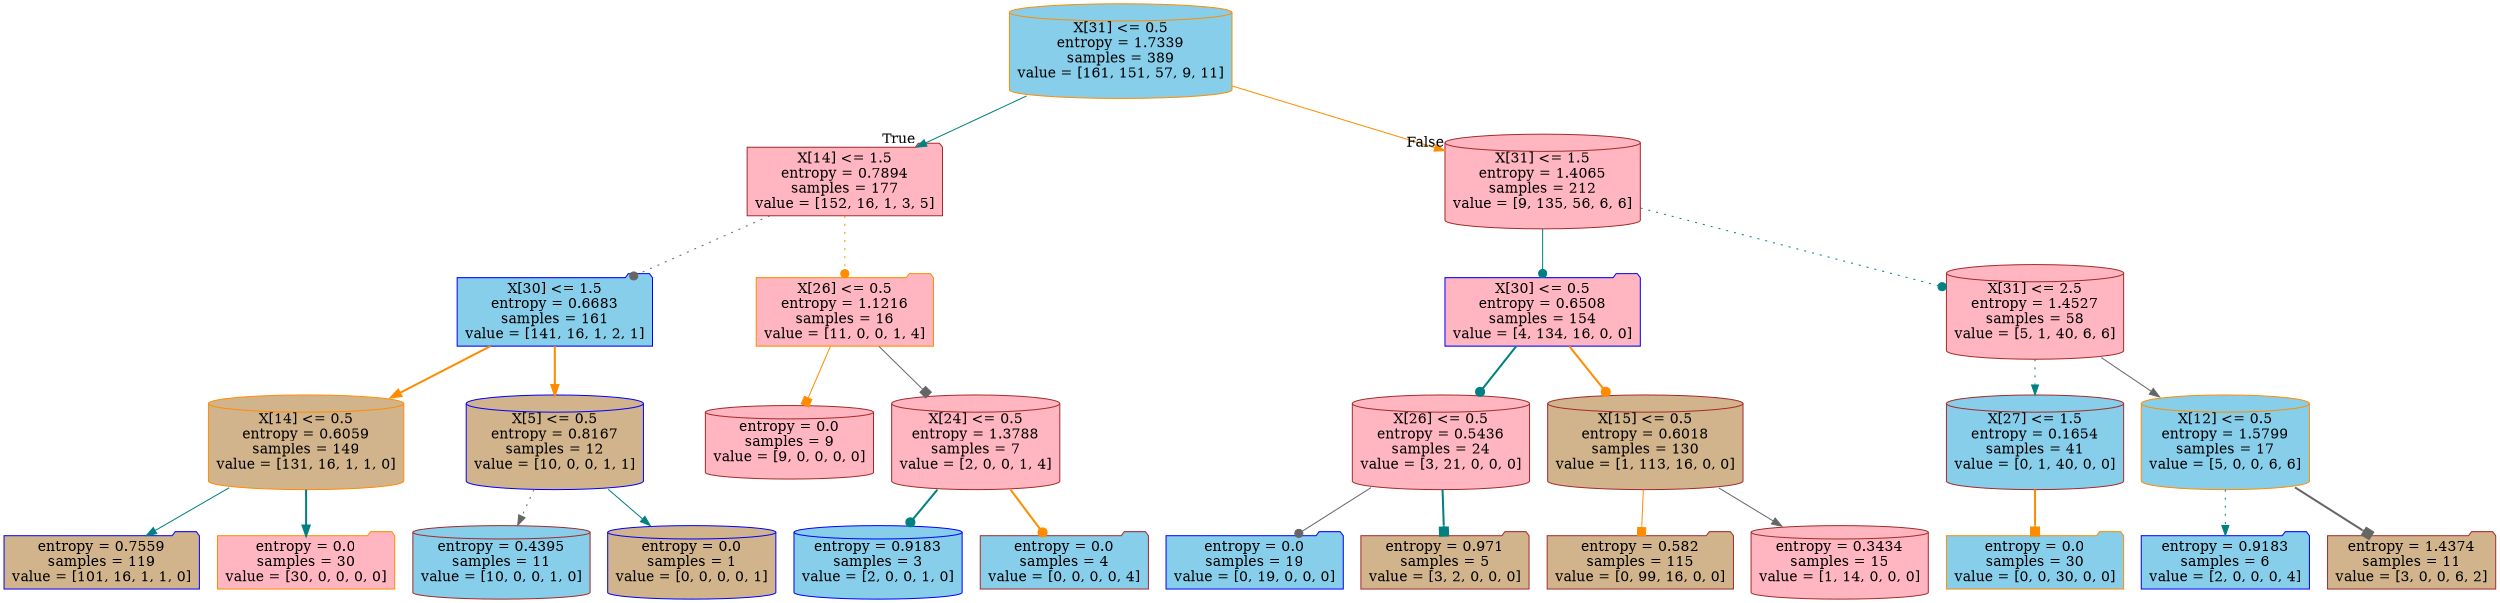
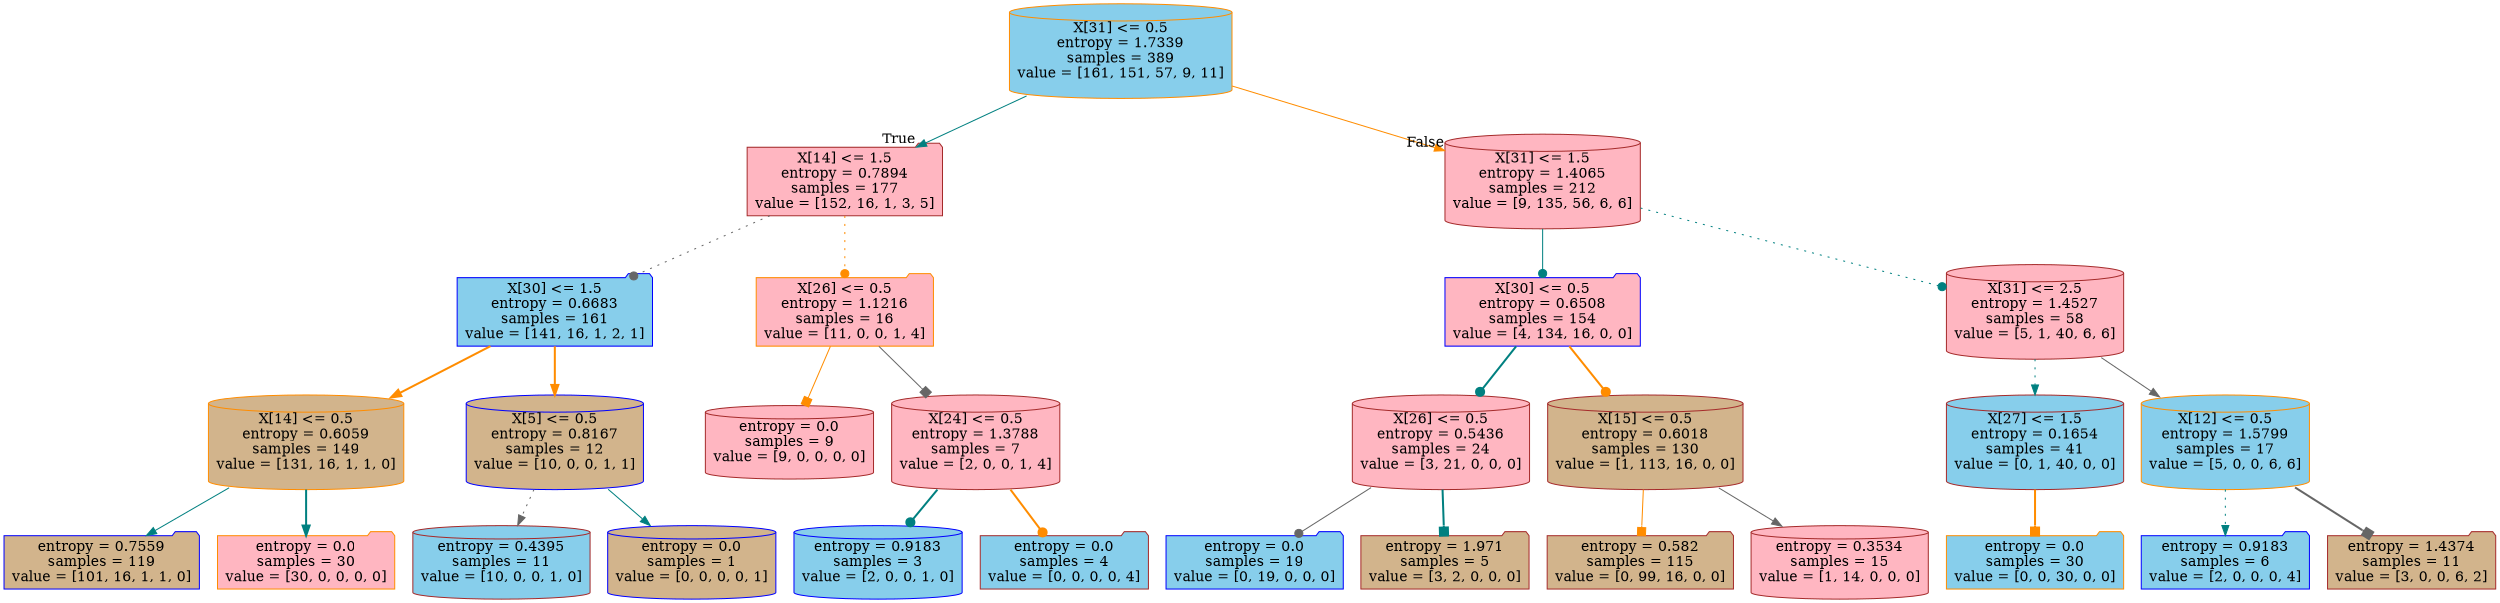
  digraph {
    node [color=brown fillcolor=skyblue shape=cylinder style=filled]
    edge [arrowhead=normal color=teal style=solid]
    n1 [color=darkorange label="X[31] <= 0.5\nentropy = 1.7339\nsamples = 389\nvalue = [161, 151, 57, 9, 11]"]
    n2 [fillcolor=lightpink label="X[14] <= 1.5\nentropy = 0.7894\nsamples = 177\nvalue = [152, 16, 1, 3, 5]" shape=folder]
    n3 [fillcolor=lightpink label="X[31] <= 1.5\nentropy = 1.4065\nsamples = 212\nvalue = [9, 135, 56, 6, 6]"]
    n4 [color=blue label="X[30] <= 1.5\nentropy = 0.6683\nsamples = 161\nvalue = [141, 16, 1, 2, 1]" shape=folder]
    n5 [color=darkorange fillcolor=lightpink label="X[26] <= 0.5\nentropy = 1.1216\nsamples = 16\nvalue = [11, 0, 0, 1, 4]" shape=folder]
    n6 [color=blue fillcolor=lightpink label="X[30] <= 0.5\nentropy = 0.6508\nsamples = 154\nvalue = [4, 134, 16, 0, 0]" shape=folder]
    n7 [fillcolor=lightpink label="X[31] <= 2.5\nentropy = 1.4527\nsamples = 58\nvalue = [5, 1, 40, 6, 6]"]
    n8 [color=darkorange fillcolor=tan label="X[14] <= 0.5\nentropy = 0.6059\nsamples = 149\nvalue = [131, 16, 1, 1, 0]"]
    n9 [color=blue fillcolor=tan label="X[5] <= 0.5\nentropy = 0.8167\nsamples = 12\nvalue = [10, 0, 0, 1, 1]"]
    n10 [fillcolor=lightpink label="entropy = 0.0\nsamples = 9\nvalue = [9, 0, 0, 0, 0]"]
    n11 [fillcolor=lightpink label="X[24] <= 0.5\nentropy = 1.3788\nsamples = 7\nvalue = [2, 0, 0, 1, 4]"]
    n12 [color=blue fillcolor=tan label="entropy = 0.7559\nsamples = 119\nvalue = [101, 16, 1, 1, 0]" shape=folder]
    n13 [color=darkorange fillcolor=lightpink label="entropy = 0.0\nsamples = 30\nvalue = [30, 0, 0, 0, 0]" shape=folder]
    n14 [label="entropy = 0.4395\nsamples = 11\nvalue = [10, 0, 0, 1, 0]"]
    n15 [color=blue fillcolor=tan label="entropy = 0.0\nsamples = 1\nvalue = [0, 0, 0, 0, 1]"]
    n16 [color=blue label="entropy = 0.9183\nsamples = 3\nvalue = [2, 0, 0, 1, 0]"]
    n17 [label="entropy = 0.0\nsamples = 4\nvalue = [0, 0, 0, 0, 4]" shape=folder]
    n18 [fillcolor=lightpink label="X[26] <= 0.5\nentropy = 0.5436\nsamples = 24\nvalue = [3, 21, 0, 0, 0]"]
    n19 [fillcolor=tan label="X[15] <= 0.5\nentropy = 0.6018\nsamples = 130\nvalue = [1, 113, 16, 0, 0]"]
    n20 [label="X[27] <= 1.5\nentropy = 0.1654\nsamples = 41\nvalue = [0, 1, 40, 0, 0]"]
    n21 [color=darkorange label="X[12] <= 0.5\nentropy = 1.5799\nsamples = 17\nvalue = [5, 0, 0, 6, 6]"]
    n22 [color=blue label="entropy = 0.0\nsamples = 19\nvalue = [0, 19, 0, 0, 0]" shape=folder]
-   n23 [fillcolor=tan label="entropy = 0.971\nsamples = 5\nvalue = [3, 2, 0, 0, 0]" shape=folder]
+   n23 [fillcolor=tan label="entropy = 1.971\nsamples = 5\nvalue = [3, 2, 0, 0, 0]" shape=folder]
    n24 [fillcolor=tan label="entropy = 0.582\nsamples = 115\nvalue = [0, 99, 16, 0, 0]" shape=folder]
-   n25 [fillcolor=lightpink label="entropy = 0.3434\nsamples = 15\nvalue = [1, 14, 0, 0, 0]"]
+   n25 [fillcolor=lightpink label="entropy = 0.3534\nsamples = 15\nvalue = [1, 14, 0, 0, 0]"]
    n26 [color=darkorange label="entropy = 0.0\nsamples = 30\nvalue = [0, 0, 30, 0, 0]" shape=folder]
    n27 [color=blue label="entropy = 0.9183\nsamples = 6\nvalue = [2, 0, 0, 0, 4]" shape=folder]
    n28 [fillcolor=tan label="entropy = 1.4374\nsamples = 11\nvalue = [3, 0, 0, 6, 2]" shape=folder]
    n1 -> n2 [headlabel=True labelangle=45 labeldistance=2.5]
    n1 -> n3 [color=darkorange headlabel=False labelangle=-45 labeldistance=2.5]
    n2 -> n4 [arrowhead=dot color=gray40 style=dotted]
    n2 -> n5 [arrowhead=dot color=darkorange style=dotted]
    n3 -> n6 [arrowhead=dot]
    n3 -> n7 [arrowhead=dot style=dotted]
    n4 -> n8 [color=darkorange style=bold]
    n4 -> n9 [color=darkorange style=bold]
    n5 -> n10 [arrowhead=box color=darkorange]
    n5 -> n11 [arrowhead=box color=gray40]
    n6 -> n18 [arrowhead=dot style=bold]
    n6 -> n19 [arrowhead=dot color=darkorange style=bold]
    n7 -> n20 [style=dotted]
    n7 -> n21 [color=gray40]
    n8 -> n12
    n8 -> n13 [style=bold]
    n9 -> n14 [color=gray40 style=dotted]
    n9 -> n15
    n11 -> n16 [arrowhead=dot style=bold]
    n11 -> n17 [arrowhead=dot color=darkorange style=bold]
    n18 -> n22 [arrowhead=dot color=gray40]
    n18 -> n23 [arrowhead=box style=bold]
    n19 -> n24 [arrowhead=box color=darkorange]
    n19 -> n25 [color=gray40]
    n20 -> n26 [arrowhead=box color=darkorange style=bold]
    n21 -> n27 [style=dotted]
    n21 -> n28 [arrowhead=box color=gray40 style=bold]
  }
